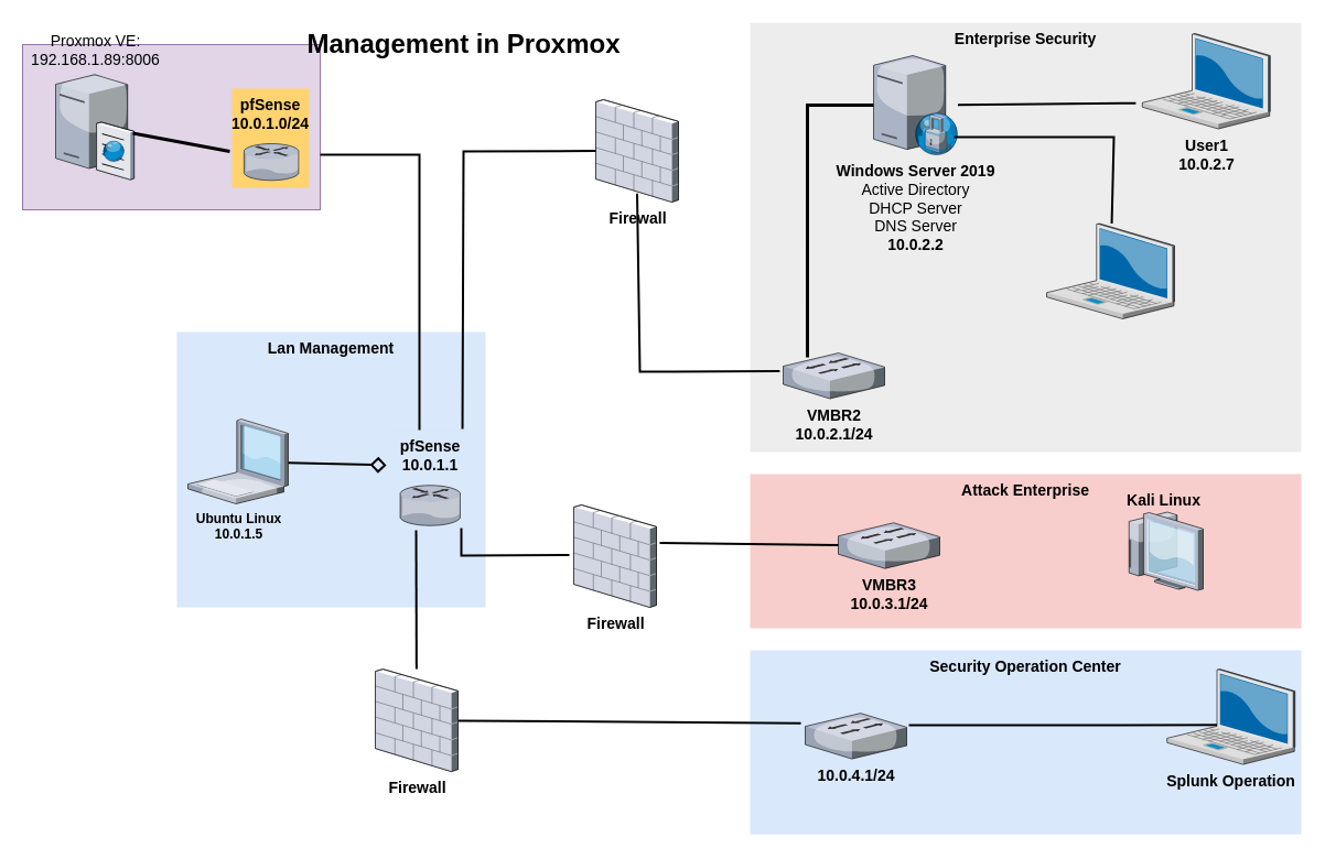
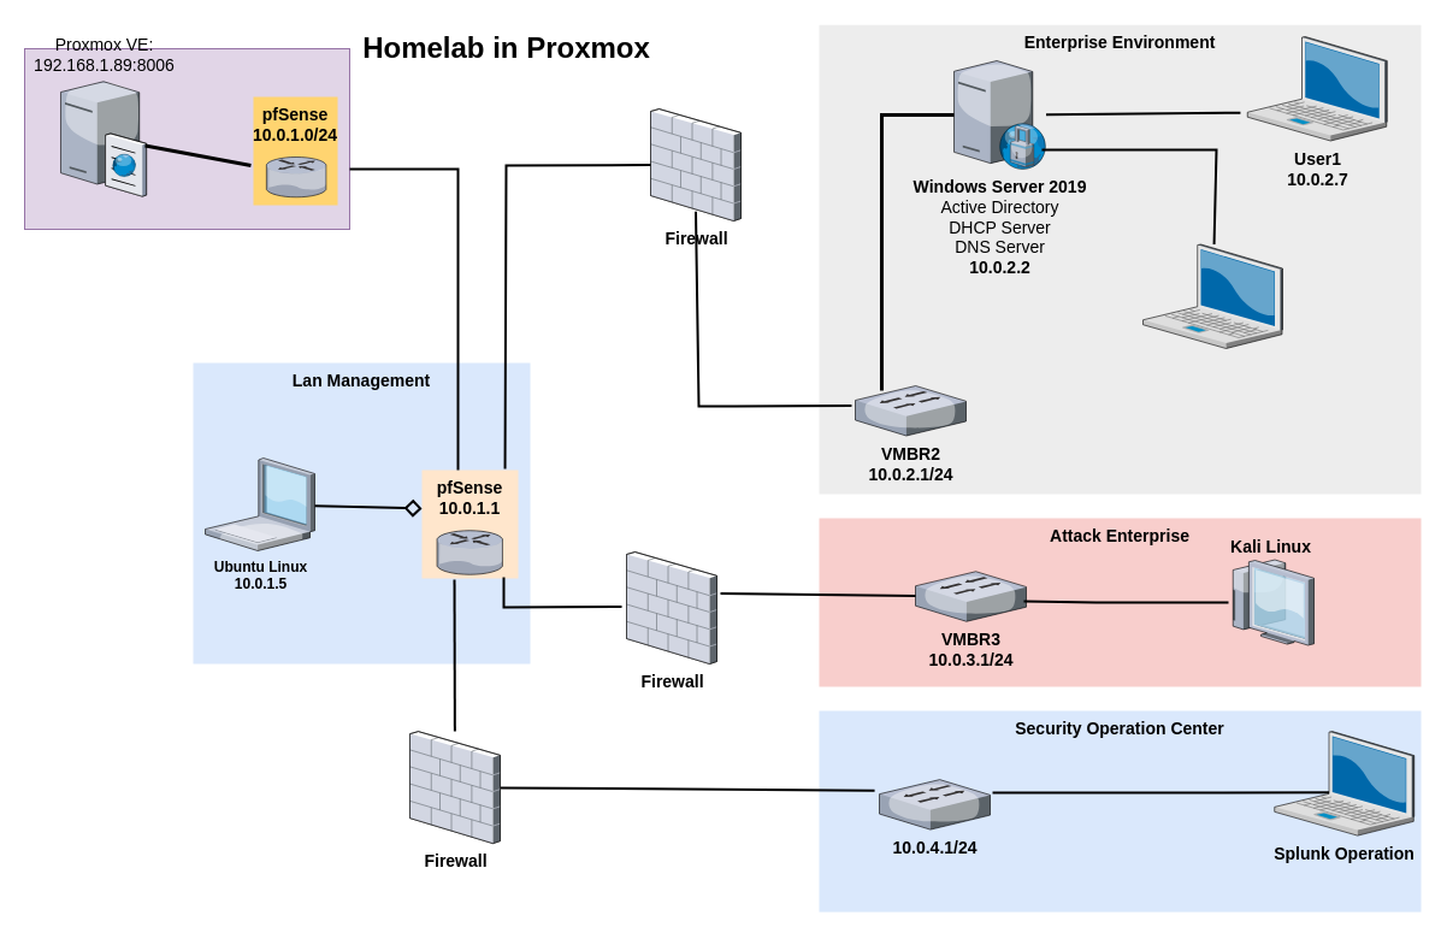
  <mxCell id="0" style=";html=1;" />
  <mxCell id="1" style=";html=1;" parent="0" />
  <mxCell id="2" value="" style="whiteSpace=wrap;html=1;fillColor=#e1d5e7;fontSize=14;strokeColor=#9673a6;verticalAlign=top;" vertex="1" parent="1"><mxGeometry x="20" y="40" width="270" height="150" as="geometry" /></mxCell>
  <mxCell id="3" value="Proxmox VE:&lt;br&gt;192.168.1.89:8006&lt;br&gt;" style="verticalLabelPosition=top;aspect=fixed;html=1;verticalAlign=bottom;strokeColor=none;shape=mxgraph.citrix.cache_server;fillColor=#66B2FF;gradientColor=#0066CC;fontSize=14;labelPosition=center;align=center;" parent="1" vertex="1"><mxGeometry x="50" y="65" width="71" height="97.5" as="geometry" /></mxCell>
  <mxCell id="4" value="&lt;b&gt;Firewall&lt;br&gt;&lt;/b&gt;" style="verticalLabelPosition=bottom;aspect=fixed;html=1;verticalAlign=top;strokeColor=none;shape=mxgraph.citrix.firewall;fillColor=#66B2FF;gradientColor=#0066CC;fontSize=14;" parent="1" vertex="1"><mxGeometry x="540" y="90" width="75" height="93" as="geometry" /></mxCell>
- <mxCell id="5" value="Management in Proxmox" style="text;strokeColor=none;fillColor=none;html=1;fontSize=24;fontStyle=1;verticalAlign=middle;align=center;" parent="1" vertex="1"><mxGeometry x="260" y="20" width="320" height="40" as="geometry" /></mxCell>
+ <mxCell id="5" value="Homelab in Proxmox" style="text;strokeColor=none;fillColor=none;html=1;fontSize=24;fontStyle=1;verticalAlign=middle;align=center;" parent="1" vertex="1"><mxGeometry x="260" y="20" width="320" height="40" as="geometry" /></mxCell>
  <mxCell id="6" value="" style="endArrow=none;html=1;rounded=0;entryX=0.986;entryY=0.569;entryDx=0;entryDy=0;entryPerimeter=0;movable=1;resizable=1;rotatable=1;deletable=1;editable=1;locked=0;connectable=1;exitX=-0.029;exitY=0.633;exitDx=0;exitDy=0;strokeWidth=3;exitPerimeter=0;" parent="1" source="8" target="3" edge="1"><mxGeometry width="50" height="50" relative="1" as="geometry"><mxPoint x="460" y="290" as="sourcePoint" /><mxPoint x="484.273" y="174.987" as="targetPoint" /><Array as="points" /></mxGeometry></mxCell>
  <mxCell id="7" value="" style="group" parent="1" vertex="1" connectable="0"><mxGeometry x="210" y="80" width="80" height="90" as="geometry" /></mxCell>
  <mxCell id="8" value="&lt;b&gt;pfSense 10.0.1.0/24&lt;/b&gt;" style="whiteSpace=wrap;html=1;fillColor=#FFD470;gradientColor=none;fontSize=14;strokeColor=none;verticalAlign=top;" parent="7" vertex="1"><mxGeometry width="70" height="90" as="geometry" /></mxCell>
  <mxCell id="9" value="" style="verticalLabelPosition=bottom;aspect=fixed;html=1;verticalAlign=top;strokeColor=none;shape=mxgraph.citrix.router;fillColor=#66B2FF;gradientColor=#0066CC;fontSize=14;movable=1;resizable=1;rotatable=1;deletable=1;editable=1;locked=0;connectable=1;" parent="7" vertex="1"><mxGeometry x="10.791" y="50" width="50.147" height="33.281" as="geometry" /></mxCell>
- <mxCell id="10" value="&lt;b&gt;Enterprise Security&lt;br&gt;&lt;/b&gt;" style="whiteSpace=wrap;html=1;fillColor=#EDEDED;fontSize=14;strokeColor=none;verticalAlign=top;direction=south;" parent="1" vertex="1"><mxGeometry x="680" y="20.25" width="500" height="389.75" as="geometry" /></mxCell>
+ <mxCell id="10" value="&lt;b&gt;Enterprise Environment&lt;br&gt;&lt;/b&gt;" style="whiteSpace=wrap;html=1;fillColor=#EDEDED;fontSize=14;strokeColor=none;verticalAlign=top;direction=south;" parent="1" vertex="1"><mxGeometry x="680" y="20.25" width="500" height="389.75" as="geometry" /></mxCell>
  <mxCell id="11" value="" style="verticalLabelPosition=bottom;sketch=0;aspect=fixed;html=1;verticalAlign=top;strokeColor=none;align=center;outlineConnect=0;shape=mxgraph.citrix.laptop_2;" parent="1" vertex="1"><mxGeometry x="949" y="202.5" width="116" height="86.5" as="geometry" /></mxCell>
  <mxCell id="12" value="&lt;b&gt;Windows Server 2019&lt;/b&gt;&lt;br&gt;Active Directory&lt;br&gt;DHCP Server&lt;br&gt;DNS Server&lt;br&gt;&lt;b&gt;10.0.2.2&lt;/b&gt;" style="verticalLabelPosition=bottom;aspect=fixed;html=1;verticalAlign=top;strokeColor=none;shape=mxgraph.citrix.proxy_server;fillColor=#66B2FF;gradientColor=#0066CC;fontSize=14;" parent="1" vertex="1"><mxGeometry x="792" y="50" width="76.5" height="90" as="geometry" /></mxCell>
  <mxCell id="13" value="&lt;b&gt;User1&lt;br&gt;10.0.2.7&lt;br&gt;&lt;/b&gt;" style="verticalLabelPosition=bottom;aspect=fixed;html=1;verticalAlign=top;strokeColor=none;shape=mxgraph.citrix.laptop_2;fillColor=#66B2FF;gradientColor=#0066CC;fontSize=14;" parent="1" vertex="1"><mxGeometry x="1035.75" y="30" width="116" height="86.5" as="geometry" /></mxCell>
  <mxCell id="14" value="&lt;b&gt;VMBR2&lt;br&gt;10.0.2.1/24&lt;br&gt;&lt;/b&gt;" style="verticalLabelPosition=bottom;aspect=fixed;html=1;verticalAlign=top;strokeColor=none;shape=mxgraph.citrix.switch;fillColor=#66B2FF;gradientColor=#0066CC;fontSize=14;" parent="1" vertex="1"><mxGeometry x="710" y="320" width="92" height="41.5" as="geometry" /></mxCell>
  <mxCell id="15" style="edgeStyle=none;rounded=0;html=1;startSize=10;endSize=10;jettySize=auto;orthogonalLoop=1;fontSize=14;endArrow=none;endFill=0;strokeWidth=2;entryX=0.954;entryY=0.822;entryDx=0;entryDy=0;entryPerimeter=0;" parent="1" source="11" target="12" edge="1"><mxGeometry relative="1" as="geometry"><mxPoint x="2533" y="1106.25" as="targetPoint" /><mxPoint x="2509" y="1100.493" as="sourcePoint" /><Array as="points"><mxPoint x="1010" y="124" /></Array></mxGeometry></mxCell>
  <mxCell id="16" style="edgeStyle=none;rounded=0;html=1;startSize=10;endSize=10;jettySize=auto;orthogonalLoop=1;fontSize=14;endArrow=none;endFill=0;strokeWidth=2;movable=1;resizable=1;rotatable=1;deletable=1;editable=1;locked=0;connectable=1;exitX=-0.05;exitY=0.73;exitDx=0;exitDy=0;exitPerimeter=0;" parent="1" source="13" target="12" edge="1"><mxGeometry relative="1" as="geometry"><mxPoint x="2630" y="920.226" as="sourcePoint" /></mxGeometry></mxCell>
  <mxCell id="17" value="" style="endArrow=none;html=1;rounded=0;strokeWidth=3;entryX=0.239;entryY=0.096;entryDx=0;entryDy=0;entryPerimeter=0;" parent="1" source="12" target="14" edge="1"><mxGeometry width="50" height="50" relative="1" as="geometry"><mxPoint x="3138" y="1196.25" as="sourcePoint" /><mxPoint x="3100.735" y="1140.25" as="targetPoint" /><Array as="points"><mxPoint x="732" y="95" /></Array></mxGeometry></mxCell>
  <mxCell id="18" style="edgeStyle=none;rounded=0;html=1;startSize=10;endSize=10;jettySize=auto;orthogonalLoop=1;fontSize=14;endArrow=none;endFill=0;strokeWidth=2;entryX=-0.033;entryY=0.398;entryDx=0;entryDy=0;entryPerimeter=0;exitX=0.5;exitY=0.917;exitDx=0;exitDy=0;exitPerimeter=0;" parent="1" source="4" target="14" edge="1"><mxGeometry relative="1" as="geometry"><mxPoint x="500" y="251" as="sourcePoint" /><mxPoint x="705" y="852.32" as="targetPoint" /><Array as="points"><mxPoint x="580" y="337" /><mxPoint x="610" y="337" /></Array></mxGeometry></mxCell>
  <mxCell id="19" value="&lt;b&gt;Firewall&lt;/b&gt;" style="verticalLabelPosition=bottom;aspect=fixed;html=1;verticalAlign=top;strokeColor=none;shape=mxgraph.citrix.firewall;fillColor=#66B2FF;gradientColor=#0066CC;fontSize=14;" parent="1" vertex="1"><mxGeometry x="520" y="458" width="75" height="93" as="geometry" /></mxCell>
  <mxCell id="20" value="&lt;b&gt;Attack Enterprise&lt;/b&gt;" style="whiteSpace=wrap;html=1;fillColor=#f8cecc;fontSize=14;strokeColor=none;verticalAlign=top;" parent="1" vertex="1"><mxGeometry x="680" y="430" width="500" height="140" as="geometry" /></mxCell>
  <mxCell id="21" value="&lt;b&gt;VMBR3&lt;br&gt;10.0.3.1/24&lt;br&gt;&lt;/b&gt;" style="verticalLabelPosition=bottom;aspect=fixed;html=1;verticalAlign=top;strokeColor=none;shape=mxgraph.citrix.switch;fillColor=#66B2FF;gradientColor=#0066CC;fontSize=14;" parent="1" vertex="1"><mxGeometry x="760.003" y="474.25" width="92" height="41.5" as="geometry" /></mxCell>
  <mxCell id="22" value="&lt;b&gt;Kali Linux&lt;br&gt;&lt;/b&gt;" style="verticalLabelPosition=top;aspect=fixed;html=1;verticalAlign=bottom;strokeColor=none;shape=mxgraph.citrix.thin_client;fillColor=#66B2FF;gradientColor=#0066CC;fontSize=14;labelPosition=center;align=center;" parent="1" vertex="1"><mxGeometry x="1019.996" y="464.5" width="71" height="71" as="geometry" /></mxCell>
+ <mxCell id="23" style="edgeStyle=none;rounded=0;html=1;startSize=10;endSize=10;jettySize=auto;orthogonalLoop=1;fontSize=14;endArrow=none;endFill=0;strokeWidth=2;exitX=0.978;exitY=0.596;exitDx=0;exitDy=0;exitPerimeter=0;" parent="1" source="21" target="22" edge="1"><mxGeometry relative="1" as="geometry"><Array as="points"><mxPoint x="910" y="500" /></Array></mxGeometry></mxCell>
  <mxCell id="24" style="edgeStyle=none;rounded=0;html=1;startSize=10;endSize=10;jettySize=auto;orthogonalLoop=1;fontSize=14;endArrow=none;endFill=0;strokeWidth=2;exitX=1.04;exitY=0.371;exitDx=0;exitDy=0;exitPerimeter=0;" parent="1" source="19" target="21" edge="1"><mxGeometry relative="1" as="geometry"><mxPoint x="590" y="610" as="sourcePoint" /></mxGeometry></mxCell>
  <mxCell id="25" value="" style="group" parent="1" vertex="1" connectable="0"><mxGeometry x="160" y="301" width="280" height="250" as="geometry" /></mxCell>
  <mxCell id="26" value="&lt;b&gt;Lan Management&lt;/b&gt;" style="whiteSpace=wrap;html=1;fillColor=#dae8fc;fontSize=14;strokeColor=none;verticalAlign=top;" parent="25" vertex="1"><mxGeometry width="280" height="250" as="geometry" /></mxCell>
  <mxCell id="27" value="" style="group" parent="25" vertex="1" connectable="0"><mxGeometry x="200" y="99" width="70" height="80" as="geometry" /></mxCell>
- <mxCell id="28" value="&lt;b&gt;pfSense&lt;br&gt;10.0.1.1&lt;br&gt;&lt;/b&gt;" style="whiteSpace=wrap;html=1;fillColor=#dae8fc;fontSize=14;strokeColor=none;verticalAlign=top;" parent="27" vertex="1"><mxGeometry x="-10" y="-10" width="80" height="90" as="geometry" /></mxCell>
+ <mxCell id="28" value="&lt;b&gt;pfSense&lt;br&gt;10.0.1.1&lt;br&gt;&lt;/b&gt;" style="whiteSpace=wrap;html=1;fillColor=#ffe6cc;fontSize=14;strokeColor=none;verticalAlign=top;" parent="27" vertex="1"><mxGeometry x="-10" y="-10" width="80" height="90" as="geometry" /></mxCell>
  <mxCell id="29" value="" style="verticalLabelPosition=bottom;aspect=fixed;html=1;verticalAlign=top;strokeColor=none;shape=mxgraph.citrix.router;fillColor=#66B2FF;gradientColor=#0066CC;fontSize=14;" parent="27" vertex="1"><mxGeometry x="2.5" y="40.25" width="55" height="36.5" as="geometry" /></mxCell>
  <mxCell id="30" value="&lt;b&gt;Ubuntu Linux&lt;br&gt;10.0.1.5&lt;br&gt;&lt;/b&gt;" style="verticalLabelPosition=bottom;sketch=0;aspect=fixed;html=1;verticalAlign=top;strokeColor=none;align=center;outlineConnect=0;shape=mxgraph.citrix.laptop_1;" parent="25" vertex="1"><mxGeometry x="10" y="79" width="91" height="77" as="geometry" /></mxCell>
  <mxCell id="31" style="edgeStyle=none;rounded=0;html=1;startSize=10;endSize=10;jettySize=auto;orthogonalLoop=1;fontSize=14;endArrow=diamond;endFill=0;strokeWidth=2;entryX=0;entryY=0.355;entryDx=0;entryDy=0;entryPerimeter=0;" parent="25" source="30" target="28" edge="1"><mxGeometry relative="1" as="geometry"><mxPoint x="105" y="139.436" as="sourcePoint" /></mxGeometry></mxCell>
  <mxCell id="32" style="edgeStyle=none;rounded=0;html=1;startSize=10;endSize=10;jettySize=auto;orthogonalLoop=1;fontSize=14;endArrow=none;endFill=0;strokeWidth=2;exitX=-0.053;exitY=0.468;exitDx=0;exitDy=0;exitPerimeter=0;entryX=0.85;entryY=0.989;entryDx=0;entryDy=0;entryPerimeter=0;" parent="25" target="28" edge="1"><mxGeometry relative="1" as="geometry"><mxPoint x="356.025" y="202.524" as="sourcePoint" /><mxPoint x="230" y="181" as="targetPoint" /><Array as="points"><mxPoint x="258" y="203" /></Array></mxGeometry></mxCell>
  <mxCell id="33" value="&lt;b&gt;Security Operation Center&lt;/b&gt;" style="whiteSpace=wrap;html=1;fillColor=#dae8fc;fontSize=14;strokeColor=none;verticalAlign=top;" parent="1" vertex="1"><mxGeometry x="680" y="590" width="500" height="167.12" as="geometry" /></mxCell>
  <mxCell id="34" style="edgeStyle=none;rounded=0;html=1;startSize=10;endSize=10;jettySize=auto;orthogonalLoop=1;fontSize=14;endArrow=none;endFill=0;strokeWidth=2;exitX=0.509;exitY=0.711;exitDx=0;exitDy=0;exitPerimeter=0;entryX=1.022;entryY=0.265;entryDx=0;entryDy=0;entryPerimeter=0;" parent="1" target="36" edge="1"><mxGeometry relative="1" as="geometry"><mxPoint x="1117.294" y="657.771" as="sourcePoint" /><mxPoint x="840" y="657.12" as="targetPoint" /></mxGeometry></mxCell>
  <mxCell id="35" value="&lt;b&gt;Splunk Operation&lt;/b&gt;" style="verticalLabelPosition=bottom;aspect=fixed;html=1;verticalAlign=top;strokeColor=none;shape=mxgraph.citrix.laptop_2;fillColor=#66B2FF;gradientColor=#0066CC;fontSize=14;" parent="1" vertex="1"><mxGeometry x="1058.25" y="607.12" width="116" height="86.5" as="geometry" /></mxCell>
  <mxCell id="36" value="&lt;b&gt;10.0.4.1/24&lt;/b&gt;" style="verticalLabelPosition=bottom;aspect=fixed;html=1;verticalAlign=top;strokeColor=none;shape=mxgraph.citrix.switch;fillColor=#66B2FF;gradientColor=#0066CC;fontSize=14;" parent="1" vertex="1"><mxGeometry x="730" y="647.12" width="92" height="41.5" as="geometry" /></mxCell>
  <mxCell id="37" value="" style="edgeStyle=none;rounded=0;html=1;startSize=10;endSize=10;jettySize=auto;orthogonalLoop=1;fontSize=14;endArrow=none;endFill=0;strokeWidth=2;exitX=-0.043;exitY=0.217;exitDx=0;exitDy=0;exitPerimeter=0;" parent="1" source="36" target="38" edge="1"><mxGeometry relative="1" as="geometry"><mxPoint x="726" y="656" as="sourcePoint" /><mxPoint x="320" y="656" as="targetPoint" /></mxGeometry></mxCell>
  <mxCell id="38" value="&lt;b&gt;Firewall&lt;/b&gt;" style="verticalLabelPosition=bottom;aspect=fixed;html=1;verticalAlign=top;strokeColor=none;shape=mxgraph.citrix.firewall;fillColor=#66B2FF;gradientColor=#0066CC;fontSize=14;" parent="1" vertex="1"><mxGeometry x="340" y="607.12" width="75" height="93" as="geometry" /></mxCell>
  <mxCell id="39" style="edgeStyle=none;rounded=0;html=1;startSize=10;endSize=10;jettySize=auto;orthogonalLoop=1;fontSize=14;endArrow=none;endFill=0;strokeWidth=2;entryX=0.264;entryY=1.116;entryDx=0;entryDy=0;entryPerimeter=0;" parent="1" source="38" target="29" edge="1"><mxGeometry relative="1" as="geometry"><mxPoint x="380" y="460" as="targetPoint" /></mxGeometry></mxCell>
  <mxCell id="40" style="edgeStyle=none;rounded=0;html=1;startSize=10;endSize=10;jettySize=auto;orthogonalLoop=1;fontSize=14;endArrow=none;endFill=0;strokeWidth=2;entryX=0.863;entryY=-0.011;entryDx=0;entryDy=0;entryPerimeter=0;" parent="1" source="4" target="28" edge="1"><mxGeometry relative="1" as="geometry"><Array as="points"><mxPoint x="420" y="137" /></Array></mxGeometry></mxCell>
  <mxCell id="41" style="edgeStyle=none;rounded=0;html=1;startSize=10;endSize=10;jettySize=auto;orthogonalLoop=1;fontSize=14;endArrow=none;endFill=0;strokeWidth=2;movable=1;resizable=1;rotatable=1;deletable=1;editable=1;locked=0;connectable=1;exitX=0.375;exitY=0;exitDx=0;exitDy=0;exitPerimeter=0;" parent="1" source="28" edge="1"><mxGeometry relative="1" as="geometry"><mxPoint x="290" y="140" as="targetPoint" /><Array as="points"><mxPoint x="380" y="140" /></Array></mxGeometry></mxCell>
